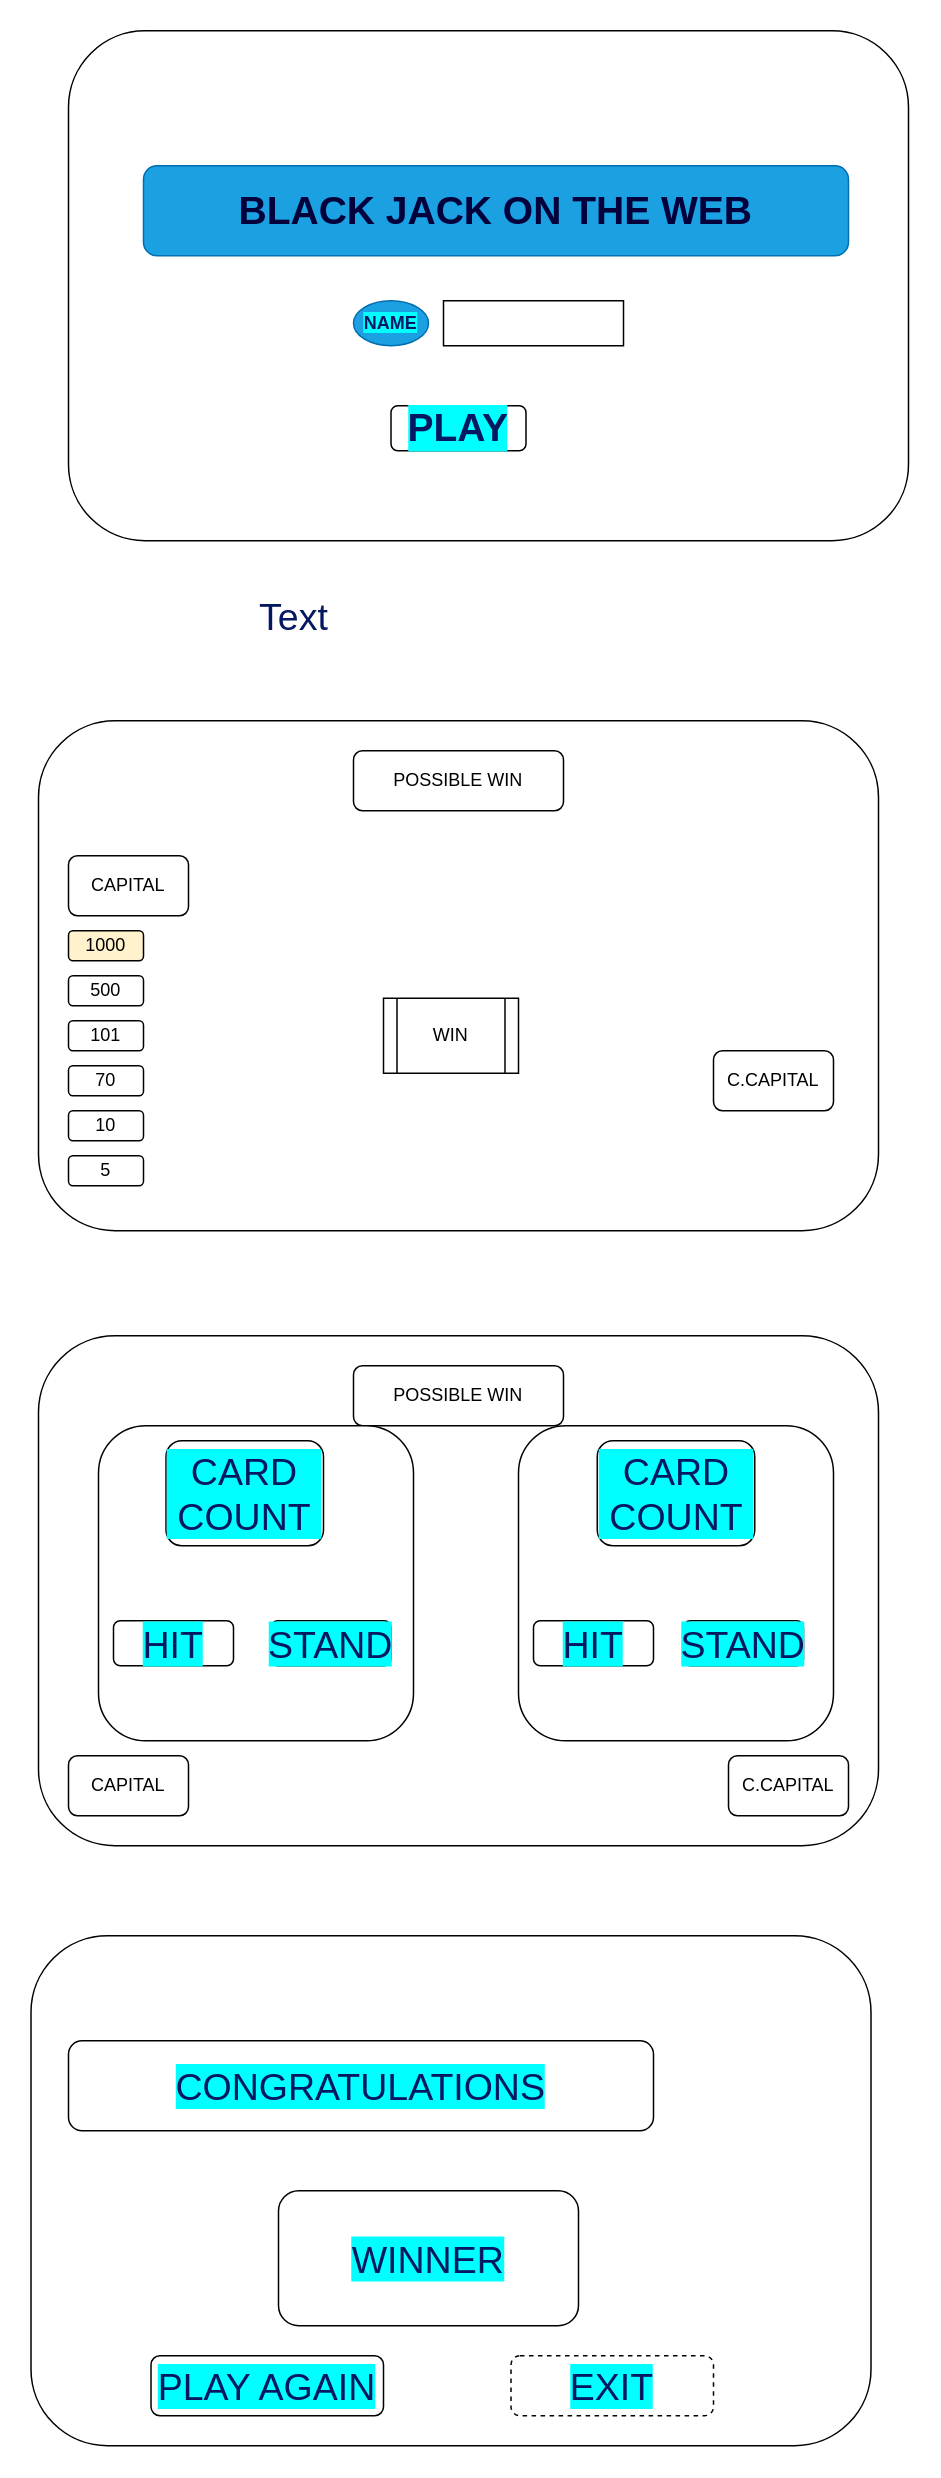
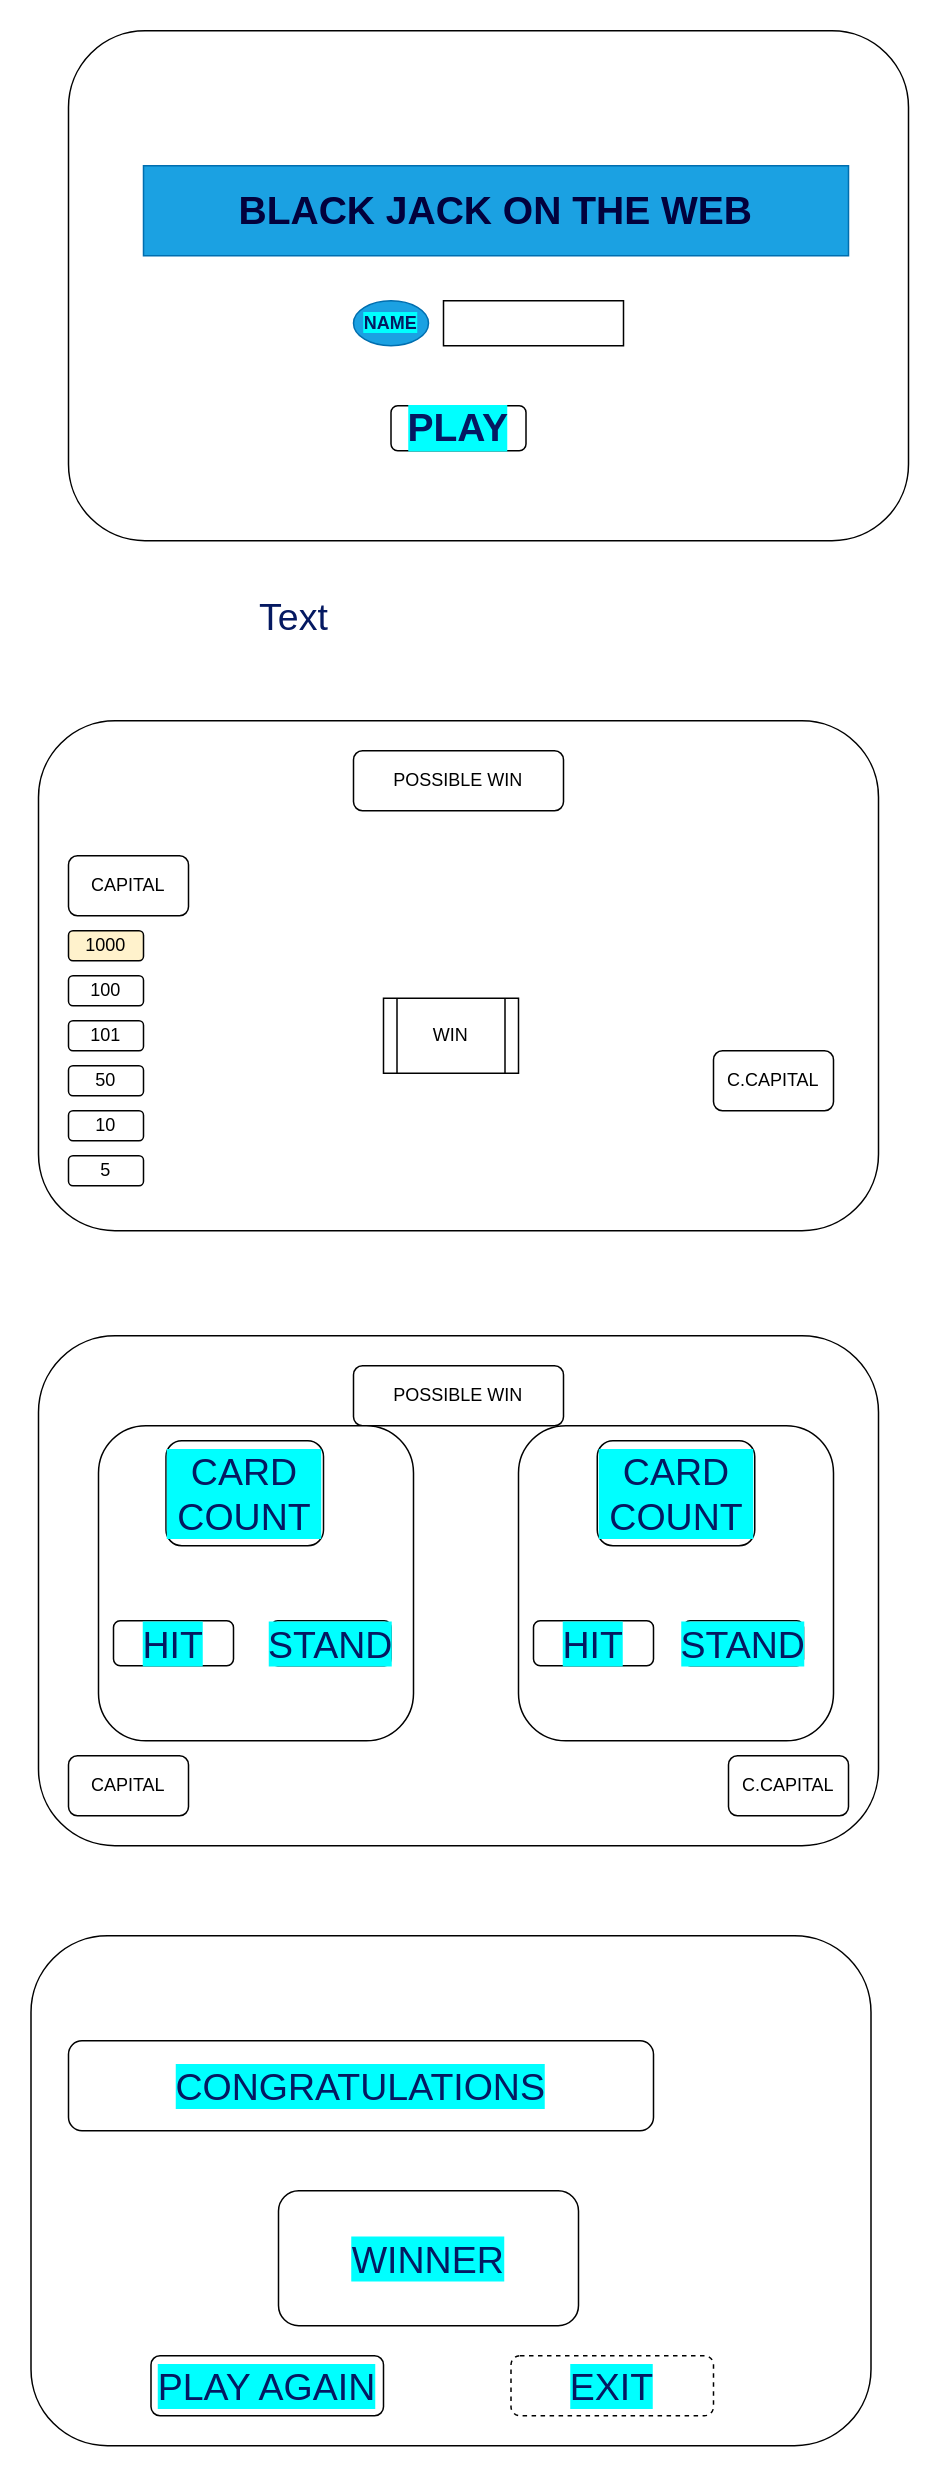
  <mxCell id="0" />
  <mxCell id="1" parent="0" />
  <mxCell id="2" value="" style="rounded=1;whiteSpace=wrap;html=1;" vertex="1" parent="1"><mxGeometry x="25" y="480" width="560" height="340" as="geometry" /></mxCell>
  <mxCell id="3" value="1000" style="rounded=1;whiteSpace=wrap;html=1;fillColor=#fff2cc;" vertex="1" parent="1"><mxGeometry x="45" y="620" width="50" height="20" as="geometry" /></mxCell>
- <mxCell id="4" value="500" style="rounded=1;whiteSpace=wrap;html=1;" vertex="1" parent="1"><mxGeometry x="45" y="650" width="50" height="20" as="geometry" /></mxCell>
+ <mxCell id="4" value="100" style="rounded=1;whiteSpace=wrap;html=1;" vertex="1" parent="1"><mxGeometry x="45" y="650" width="50" height="20" as="geometry" /></mxCell>
  <mxCell id="5" value="101" style="rounded=1;whiteSpace=wrap;html=1;" vertex="1" parent="1"><mxGeometry x="45" y="680" width="50" height="20" as="geometry" /></mxCell>
  <mxCell id="6" value="10" style="rounded=1;whiteSpace=wrap;html=1;" vertex="1" parent="1"><mxGeometry x="45" y="740" width="50" height="20" as="geometry" /></mxCell>
- <mxCell id="7" value="70" style="rounded=1;whiteSpace=wrap;html=1;" vertex="1" parent="1"><mxGeometry x="45" y="710" width="50" height="20" as="geometry" /></mxCell>
+ <mxCell id="7" value="50" style="rounded=1;whiteSpace=wrap;html=1;" vertex="1" parent="1"><mxGeometry x="45" y="710" width="50" height="20" as="geometry" /></mxCell>
  <mxCell id="8" value="5" style="rounded=1;whiteSpace=wrap;html=1;" vertex="1" parent="1"><mxGeometry x="45" y="770" width="50" height="20" as="geometry" /></mxCell>
  <mxCell id="9" value="CAPITAL" style="rounded=1;whiteSpace=wrap;html=1;" vertex="1" parent="1"><mxGeometry x="45" y="570" width="80" height="40" as="geometry" /></mxCell>
  <mxCell id="10" value="POSSIBLE WIN" style="rounded=1;whiteSpace=wrap;html=1;" vertex="1" parent="1"><mxGeometry x="235" y="500" width="140" height="40" as="geometry" /></mxCell>
  <mxCell id="11" value="C.CAPITAL" style="rounded=1;whiteSpace=wrap;html=1;" vertex="1" parent="1"><mxGeometry x="475" y="700" width="80" height="40" as="geometry" /></mxCell>
  <mxCell id="12" value="WIN" style="shape=process;whiteSpace=wrap;html=1;backgroundOutline=1;" vertex="1" parent="1"><mxGeometry x="255" y="665" width="90" height="50" as="geometry" /></mxCell>
  <mxCell id="13" value="" style="rounded=1;whiteSpace=wrap;html=1;" vertex="1" parent="1"><mxGeometry x="45" y="20" width="560" height="340" as="geometry" /></mxCell>
- <mxCell id="14" value="&lt;font color=&quot;#02013c&quot; size=&quot;1&quot; style=&quot;&quot;&gt;&lt;b style=&quot;font-size: 26px;&quot;&gt;BLACK JACK ON THE WEB&lt;/b&gt;&lt;/font&gt;" style="whiteSpace=wrap;html=1;fillColor=#1ba1e2;fontColor=#ffffff;strokeColor=#006EAF;rounded=1;" vertex="1" parent="1"><mxGeometry x="95" y="110" width="470" height="60" as="geometry" /></mxCell>
+ <mxCell id="14" value="&lt;font color=&quot;#02013c&quot; size=&quot;1&quot; style=&quot;&quot;&gt;&lt;b style=&quot;font-size: 26px;&quot;&gt;BLACK JACK ON THE WEB&lt;/b&gt;&lt;/font&gt;" style="rounded=0;whiteSpace=wrap;html=1;fillColor=#1ba1e2;fontColor=#ffffff;strokeColor=#006EAF;" vertex="1" parent="1"><mxGeometry x="95" y="110" width="470" height="60" as="geometry" /></mxCell>
  <mxCell id="15" value="" style="rounded=0;whiteSpace=wrap;html=1;" vertex="1" parent="1"><mxGeometry x="295" y="200" width="120" height="30" as="geometry" /></mxCell>
  <mxCell id="16" value="&lt;b style=&quot;&quot;&gt;&lt;font style=&quot;background-color: rgb(0, 255, 255);&quot; color=&quot;#051961&quot;&gt;NAME&lt;/font&gt;&lt;/b&gt;" style="ellipse;whiteSpace=wrap;html=1;fillColor=#1ba1e2;fontColor=#ffffff;strokeColor=#006EAF;" vertex="1" parent="1"><mxGeometry x="235" y="200" width="50" height="30" as="geometry" /></mxCell>
  <mxCell id="17" value="&lt;b&gt;PLAY&lt;/b&gt;" style="rounded=1;whiteSpace=wrap;html=1;labelBackgroundColor=#00FFFF;fontSize=26;fontColor=#051961;" vertex="1" parent="1"><mxGeometry x="260" y="270" width="90" height="30" as="geometry" /></mxCell>
  <mxCell id="18" value="" style="rounded=1;whiteSpace=wrap;html=1;" vertex="1" parent="1"><mxGeometry x="25" y="890" width="560" height="340" as="geometry" /></mxCell>
  <mxCell id="19" value="CAPITAL" style="rounded=1;whiteSpace=wrap;html=1;" vertex="1" parent="1"><mxGeometry x="45" y="1170" width="80" height="40" as="geometry" /></mxCell>
  <mxCell id="20" value="POSSIBLE WIN" style="rounded=1;whiteSpace=wrap;html=1;" vertex="1" parent="1"><mxGeometry x="235" y="910" width="140" height="40" as="geometry" /></mxCell>
  <mxCell id="21" value="C.CAPITAL" style="rounded=1;whiteSpace=wrap;html=1;" vertex="1" parent="1"><mxGeometry x="485" y="1170" width="80" height="40" as="geometry" /></mxCell>
  <mxCell id="22" value="" style="rounded=1;whiteSpace=wrap;html=1;labelBackgroundColor=#00FFFF;fontSize=25;fontColor=#051961;" vertex="1" parent="1"><mxGeometry x="65" y="950" width="210" height="210" as="geometry" /></mxCell>
  <mxCell id="23" value="" style="rounded=1;whiteSpace=wrap;html=1;labelBackgroundColor=#00FFFF;fontSize=25;fontColor=#051961;" vertex="1" parent="1"><mxGeometry x="345" y="950" width="210" height="210" as="geometry" /></mxCell>
  <mxCell id="24" value="CARD COUNT" style="rounded=1;whiteSpace=wrap;html=1;labelBackgroundColor=#00FFFF;fontSize=25;fontColor=#051961;" vertex="1" parent="1"><mxGeometry x="110" y="960" width="105" height="70" as="geometry" /></mxCell>
  <mxCell id="25" value="CARD COUNT" style="rounded=1;whiteSpace=wrap;html=1;labelBackgroundColor=#00FFFF;fontSize=25;fontColor=#051961;" vertex="1" parent="1"><mxGeometry x="397.5" y="960" width="105" height="70" as="geometry" /></mxCell>
  <mxCell id="26" value="HIT" style="rounded=1;whiteSpace=wrap;html=1;labelBackgroundColor=#00FFFF;fontSize=25;fontColor=#051961;" vertex="1" parent="1"><mxGeometry x="75" y="1080" width="80" height="30" as="geometry" /></mxCell>
  <mxCell id="27" value="STAND" style="rounded=1;whiteSpace=wrap;html=1;labelBackgroundColor=#00FFFF;fontSize=25;fontColor=#051961;" vertex="1" parent="1"><mxGeometry x="180" y="1080" width="80" height="30" as="geometry" /></mxCell>
  <mxCell id="28" value="HIT" style="rounded=1;whiteSpace=wrap;html=1;labelBackgroundColor=#00FFFF;fontSize=25;fontColor=#051961;" vertex="1" parent="1"><mxGeometry x="355" y="1080" width="80" height="30" as="geometry" /></mxCell>
  <mxCell id="29" value="STAND" style="rounded=1;whiteSpace=wrap;html=1;labelBackgroundColor=#00FFFF;fontSize=25;fontColor=#051961;" vertex="1" parent="1"><mxGeometry x="455" y="1080" width="80" height="30" as="geometry" /></mxCell>
  <mxCell id="30" value="Text" style="text;html=1;align=center;verticalAlign=middle;resizable=0;points=[];autosize=1;strokeColor=none;fillColor=none;fontSize=25;fontColor=#051961;" vertex="1" parent="1"><mxGeometry x="160" width="70" height="40" as="geometry" y="390" /></mxCell>
  <mxCell id="31" value="" style="rounded=1;whiteSpace=wrap;html=1;" vertex="1" parent="1"><mxGeometry x="20" y="1290" width="560" height="340" as="geometry" /></mxCell>
  <mxCell id="32" value="CONGRATULATIONS" style="rounded=1;whiteSpace=wrap;html=1;labelBackgroundColor=#00FFFF;fontSize=25;fontColor=#051961;" vertex="1" parent="1"><mxGeometry x="45" y="1360" width="390" height="60" as="geometry" /></mxCell>
  <mxCell id="33" value="WINNER" style="rounded=1;whiteSpace=wrap;html=1;labelBackgroundColor=#00FFFF;fontSize=25;fontColor=#051961;" vertex="1" parent="1"><mxGeometry x="185" y="1460" width="200" height="90" as="geometry" /></mxCell>
  <mxCell id="34" value="PLAY AGAIN" style="rounded=1;whiteSpace=wrap;html=1;labelBackgroundColor=#00FFFF;fontSize=25;fontColor=#051961;" vertex="1" parent="1"><mxGeometry x="100" y="1570" width="155" height="40" as="geometry" /></mxCell>
  <mxCell id="35" value="EXIT" style="rounded=1;whiteSpace=wrap;html=1;labelBackgroundColor=#00FFFF;fontSize=25;fontColor=#051961;dashed=1;" vertex="1" parent="1"><mxGeometry x="340" y="1570" width="135" height="40" as="geometry" /></mxCell>
